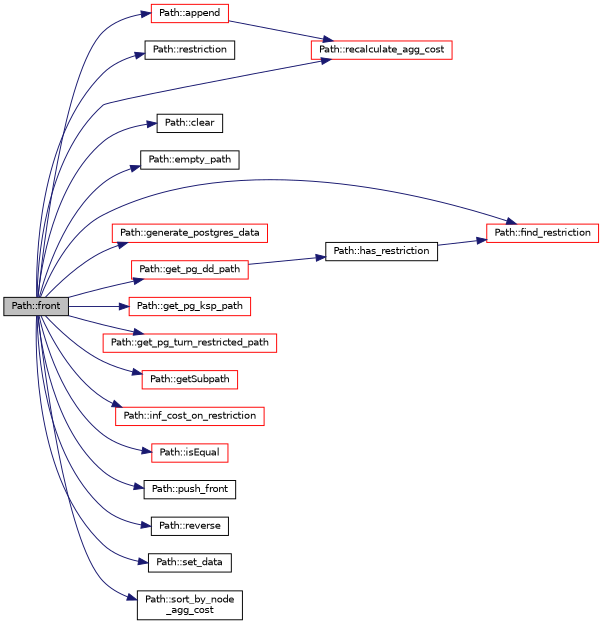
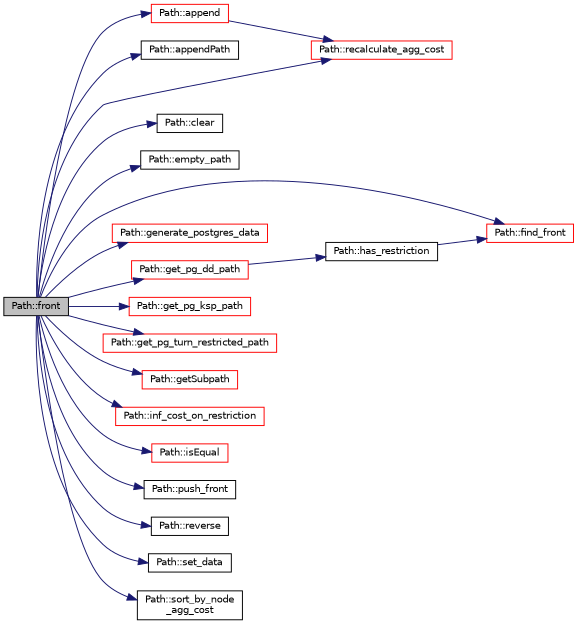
  digraph {
    rankdir=LR
    node [color=red fillcolor=white fontname=Helvetica fontsize=10 shape=record style=filled]
    edge [color=midnightblue fontname=Helvetica fontsize=10 labelfontname=Helvetica labelfontsize=10 style=solid]
    n1 [color=black fillcolor=grey75 fontcolor=black height=0.2 label="Path::front" width=0.4]
    n2 [height=0.2 label="Path::append" width=0.4]
-   n3 [color=black height=0.2 label="Path::restriction" width=0.4]
+   n3 [color=black height=0.2 label="Path::appendPath" width=0.4]
    n4 [height=0.2 label="Path::recalculate_agg_cost" width=0.4]
    n5 [color=black height=0.2 label="Path::clear" width=0.4]
    n6 [color=black height=0.2 label="Path::empty_path" width=0.4]
-   n7 [height=0.2 label="Path::find_restriction" width=0.4]
+   n7 [height=0.2 label="Path::find_front" width=0.4]
    n8 [height=0.2 label="Path::generate_postgres_data" width=0.4]
    n9 [height=0.2 label="Path::get_pg_dd_path" width=0.4]
    n10 [height=0.2 label="Path::get_pg_ksp_path" width=0.4]
    n11 [height=0.2 label="Path::get_pg_turn_restricted_path" width=0.4]
    n12 [height=0.2 label="Path::getSubpath" width=0.4]
    n13 [height=0.2 label="Path::inf_cost_on_restriction" width=0.4]
    n14 [height=0.2 label="Path::isEqual" width=0.4]
    n15 [color=black height=0.2 label="Path::push_front" width=0.4]
    n16 [color=black height=0.2 label="Path::reverse" width=0.4]
    n17 [color=black height=0.2 label="Path::set_data" width=0.4]
    n18 [color=black height=0.2 label="Path::sort_by_node\l_agg_cost" width=0.4]
    n19 [color=black height=0.2 label="Path::has_restriction" width=0.4]
    n1 -> n2
    n1 -> n3
    n1 -> n4
    n1 -> n5
    n1 -> n6
    n1 -> n7
    n1 -> n8
    n1 -> n9
    n1 -> n10
    n1 -> n11
    n1 -> n12
    n1 -> n13
    n1 -> n14
    n1 -> n15
    n1 -> n16
    n1 -> n17
    n1 -> n18
    n2 -> n4
    n9 -> n19
    n19 -> n7
  }
